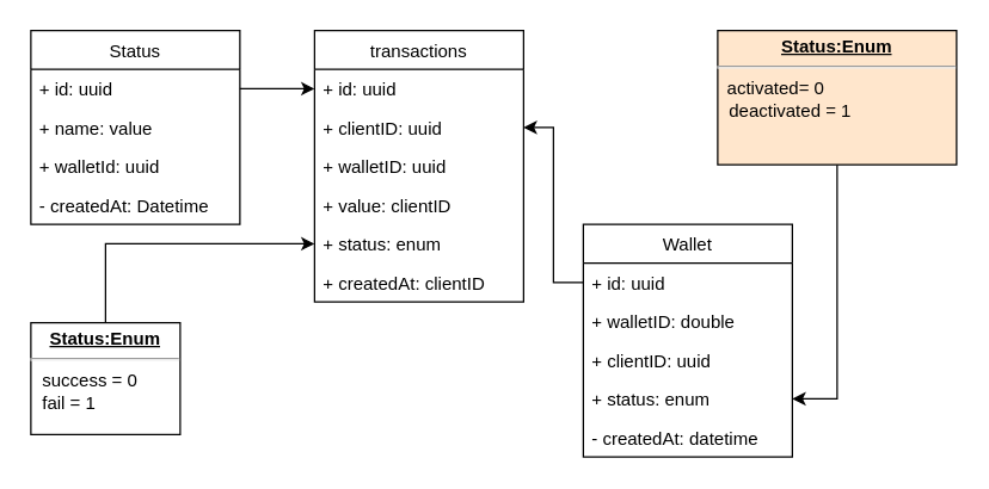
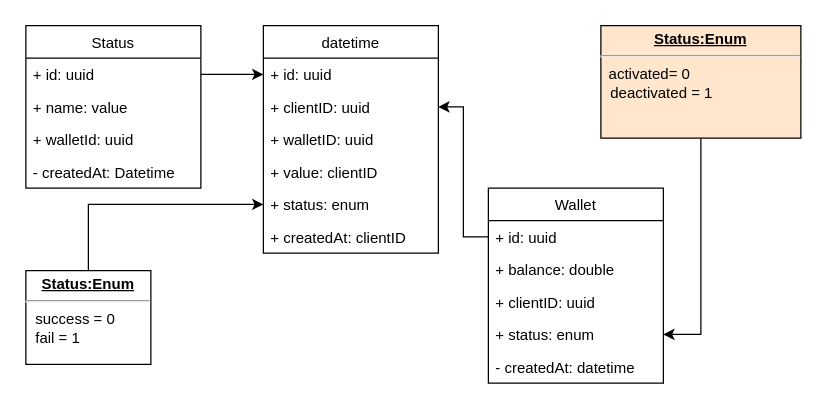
  <mxCell id="0" />
  <mxCell id="1" parent="0" />
  <mxCell id="2" value="Status" style="swimlane;fontStyle=0;childLayout=stackLayout;horizontal=1;startSize=26;fillColor=none;horizontalStack=0;resizeParent=1;resizeParentMax=0;resizeLast=0;collapsible=1;marginBottom=0;" vertex="1" parent="1"><mxGeometry x="20" y="20" width="140" height="130" as="geometry" /></mxCell>
  <mxCell id="3" value="+ id: uuid" style="text;strokeColor=none;fillColor=none;align=left;verticalAlign=top;spacingLeft=4;spacingRight=4;overflow=hidden;rotatable=0;points=[[0,0.5],[1,0.5]];portConstraint=eastwest;" vertex="1" parent="2"><mxGeometry y="26" width="140" height="26" as="geometry" /></mxCell>
  <mxCell id="4" value="+ name: value" style="text;strokeColor=none;fillColor=none;align=left;verticalAlign=top;spacingLeft=4;spacingRight=4;overflow=hidden;rotatable=0;points=[[0,0.5],[1,0.5]];portConstraint=eastwest;" vertex="1" parent="2"><mxGeometry y="52" width="140" height="26" as="geometry" /></mxCell>
  <mxCell id="5" value="+ walletId: uuid" style="text;strokeColor=none;fillColor=none;align=left;verticalAlign=top;spacingLeft=4;spacingRight=4;overflow=hidden;rotatable=0;points=[[0,0.5],[1,0.5]];portConstraint=eastwest;" vertex="1" parent="2"><mxGeometry y="78" width="140" height="26" as="geometry" /></mxCell>
  <mxCell id="6" value="- createdAt: Datetime" style="text;strokeColor=none;fillColor=none;align=left;verticalAlign=top;spacingLeft=4;spacingRight=4;overflow=hidden;rotatable=0;points=[[0,0.5],[1,0.5]];portConstraint=eastwest;" vertex="1" parent="2"><mxGeometry y="104" width="140" height="26" as="geometry" /></mxCell>
  <mxCell id="7" value="Wallet" style="swimlane;fontStyle=0;childLayout=stackLayout;horizontal=1;startSize=26;fillColor=none;horizontalStack=0;resizeParent=1;resizeParentMax=0;resizeLast=0;collapsible=1;marginBottom=0;" vertex="1" parent="1"><mxGeometry x="390" y="150" width="140" height="156" as="geometry"><mxRectangle x="380" y="420" width="70" height="30" as="alternateBounds" /></mxGeometry></mxCell>
  <mxCell id="8" value="+ id: uuid" style="text;strokeColor=none;fillColor=none;align=left;verticalAlign=top;spacingLeft=4;spacingRight=4;overflow=hidden;rotatable=0;points=[[0,0.5],[1,0.5]];portConstraint=eastwest;" vertex="1" parent="7"><mxGeometry y="26" width="140" height="26" as="geometry" /></mxCell>
- <mxCell id="9" value="+ walletID: double" style="text;strokeColor=none;fillColor=none;align=left;verticalAlign=top;spacingLeft=4;spacingRight=4;overflow=hidden;rotatable=0;points=[[0,0.5],[1,0.5]];portConstraint=eastwest;" vertex="1" parent="7"><mxGeometry y="52" width="140" height="26" as="geometry" /></mxCell>
+ <mxCell id="9" value="+ balance: double" style="text;strokeColor=none;fillColor=none;align=left;verticalAlign=top;spacingLeft=4;spacingRight=4;overflow=hidden;rotatable=0;points=[[0,0.5],[1,0.5]];portConstraint=eastwest;" vertex="1" parent="7"><mxGeometry y="52" width="140" height="26" as="geometry" /></mxCell>
  <mxCell id="10" value="+ clientID: uuid" style="text;strokeColor=none;fillColor=none;align=left;verticalAlign=top;spacingLeft=4;spacingRight=4;overflow=hidden;rotatable=0;points=[[0,0.5],[1,0.5]];portConstraint=eastwest;" vertex="1" parent="7"><mxGeometry y="78" width="140" height="26" as="geometry" /></mxCell>
  <mxCell id="11" value="+ status: enum" style="text;strokeColor=none;fillColor=none;align=left;verticalAlign=top;spacingLeft=4;spacingRight=4;overflow=hidden;rotatable=0;points=[[0,0.5],[1,0.5]];portConstraint=eastwest;" vertex="1" parent="7"><mxGeometry y="104" width="140" height="26" as="geometry" /></mxCell>
  <mxCell id="12" value="- createdAt: datetime" style="text;strokeColor=none;fillColor=none;align=left;verticalAlign=top;spacingLeft=4;spacingRight=4;overflow=hidden;rotatable=0;points=[[0,0.5],[1,0.5]];portConstraint=eastwest;" vertex="1" parent="7"><mxGeometry y="130" width="140" height="26" as="geometry" /></mxCell>
  <mxCell id="13" style="edgeStyle=orthogonalEdgeStyle;rounded=0;orthogonalLoop=1;jettySize=auto;html=1;" edge="1" parent="1" source="14" target="11"><mxGeometry relative="1" as="geometry" /></mxCell>
  <mxCell id="14" value="&lt;p style=&quot;margin:0px;margin-top:4px;text-align:center;text-decoration:underline;&quot;&gt;&lt;b&gt;Status:Enum&lt;/b&gt;&lt;/p&gt;&lt;hr&gt;&amp;nbsp; activated&lt;span style=&quot;background-color: initial;&quot;&gt;= 0&lt;/span&gt;&lt;br&gt;&lt;p style=&quot;margin:0px;margin-left:8px;&quot;&gt;deactivated = 1&lt;br&gt;&lt;/p&gt;" style="verticalAlign=top;align=left;overflow=fill;fontSize=12;fontFamily=Helvetica;html=1;fillColor=#ffe6cc;" vertex="1" parent="1"><mxGeometry x="480" y="20" width="160" height="90" as="geometry" /></mxCell>
- <mxCell id="15" value="transactions" style="swimlane;fontStyle=0;childLayout=stackLayout;horizontal=1;startSize=26;fillColor=none;horizontalStack=0;resizeParent=1;resizeParentMax=0;resizeLast=0;collapsible=1;marginBottom=0;" vertex="1" parent="1"><mxGeometry x="210" y="20" width="140" height="182" as="geometry" /></mxCell>
+ <mxCell id="15" value="datetime" style="swimlane;fontStyle=0;childLayout=stackLayout;horizontal=1;startSize=26;fillColor=none;horizontalStack=0;resizeParent=1;resizeParentMax=0;resizeLast=0;collapsible=1;marginBottom=0;" vertex="1" parent="1"><mxGeometry x="210" y="20" width="140" height="182" as="geometry" /></mxCell>
  <mxCell id="16" value="+ id: uuid" style="text;strokeColor=none;fillColor=none;align=left;verticalAlign=top;spacingLeft=4;spacingRight=4;overflow=hidden;rotatable=0;points=[[0,0.5],[1,0.5]];portConstraint=eastwest;" vertex="1" parent="15"><mxGeometry y="26" width="140" height="26" as="geometry" /></mxCell>
  <mxCell id="17" value="+ clientID: uuid" style="text;strokeColor=none;fillColor=none;align=left;verticalAlign=top;spacingLeft=4;spacingRight=4;overflow=hidden;rotatable=0;points=[[0,0.5],[1,0.5]];portConstraint=eastwest;" vertex="1" parent="15"><mxGeometry y="52" width="140" height="26" as="geometry" /></mxCell>
  <mxCell id="18" value="+ walletID: uuid" style="text;strokeColor=none;fillColor=none;align=left;verticalAlign=top;spacingLeft=4;spacingRight=4;overflow=hidden;rotatable=0;points=[[0,0.5],[1,0.5]];portConstraint=eastwest;" vertex="1" parent="15"><mxGeometry y="78" width="140" height="26" as="geometry" /></mxCell>
  <mxCell id="19" value="+ value: clientID" style="text;strokeColor=none;fillColor=none;align=left;verticalAlign=top;spacingLeft=4;spacingRight=4;overflow=hidden;rotatable=0;points=[[0,0.5],[1,0.5]];portConstraint=eastwest;" vertex="1" parent="15"><mxGeometry y="104" width="140" height="26" as="geometry" /></mxCell>
  <mxCell id="20" value="+ status: enum" style="text;strokeColor=none;fillColor=none;align=left;verticalAlign=top;spacingLeft=4;spacingRight=4;overflow=hidden;rotatable=0;points=[[0,0.5],[1,0.5]];portConstraint=eastwest;" vertex="1" parent="15"><mxGeometry y="130" width="140" height="26" as="geometry" /></mxCell>
  <mxCell id="21" value="+ createdAt: clientID" style="text;strokeColor=none;fillColor=none;align=left;verticalAlign=top;spacingLeft=4;spacingRight=4;overflow=hidden;rotatable=0;points=[[0,0.5],[1,0.5]];portConstraint=eastwest;" vertex="1" parent="15"><mxGeometry y="156" width="140" height="26" as="geometry" /></mxCell>
  <mxCell id="22" style="edgeStyle=orthogonalEdgeStyle;rounded=0;orthogonalLoop=1;jettySize=auto;html=1;" edge="1" parent="1" source="23" target="20"><mxGeometry relative="1" as="geometry" /></mxCell>
  <mxCell id="23" value="&lt;p style=&quot;margin:0px;margin-top:4px;text-align:center;text-decoration:underline;&quot;&gt;&lt;b&gt;Status:Enum&lt;/b&gt;&lt;/p&gt;&lt;hr&gt;&lt;p style=&quot;margin:0px;margin-left:8px;&quot;&gt;success = 0&lt;br&gt;fail = 1&lt;br&gt;&lt;/p&gt;" style="verticalAlign=top;align=left;overflow=fill;fontSize=12;fontFamily=Helvetica;html=1;" vertex="1" parent="1"><mxGeometry x="20" y="216" width="100" height="75" as="geometry" /></mxCell>
  <mxCell id="24" style="edgeStyle=orthogonalEdgeStyle;rounded=0;orthogonalLoop=1;jettySize=auto;html=1;exitX=0;exitY=0.5;exitDx=0;exitDy=0;" edge="1" parent="1" source="8" target="17"><mxGeometry relative="1" as="geometry" /></mxCell>
  <mxCell id="25" style="edgeStyle=orthogonalEdgeStyle;rounded=0;orthogonalLoop=1;jettySize=auto;html=1;" edge="1" parent="1" source="3" target="16"><mxGeometry relative="1" as="geometry" /></mxCell>
